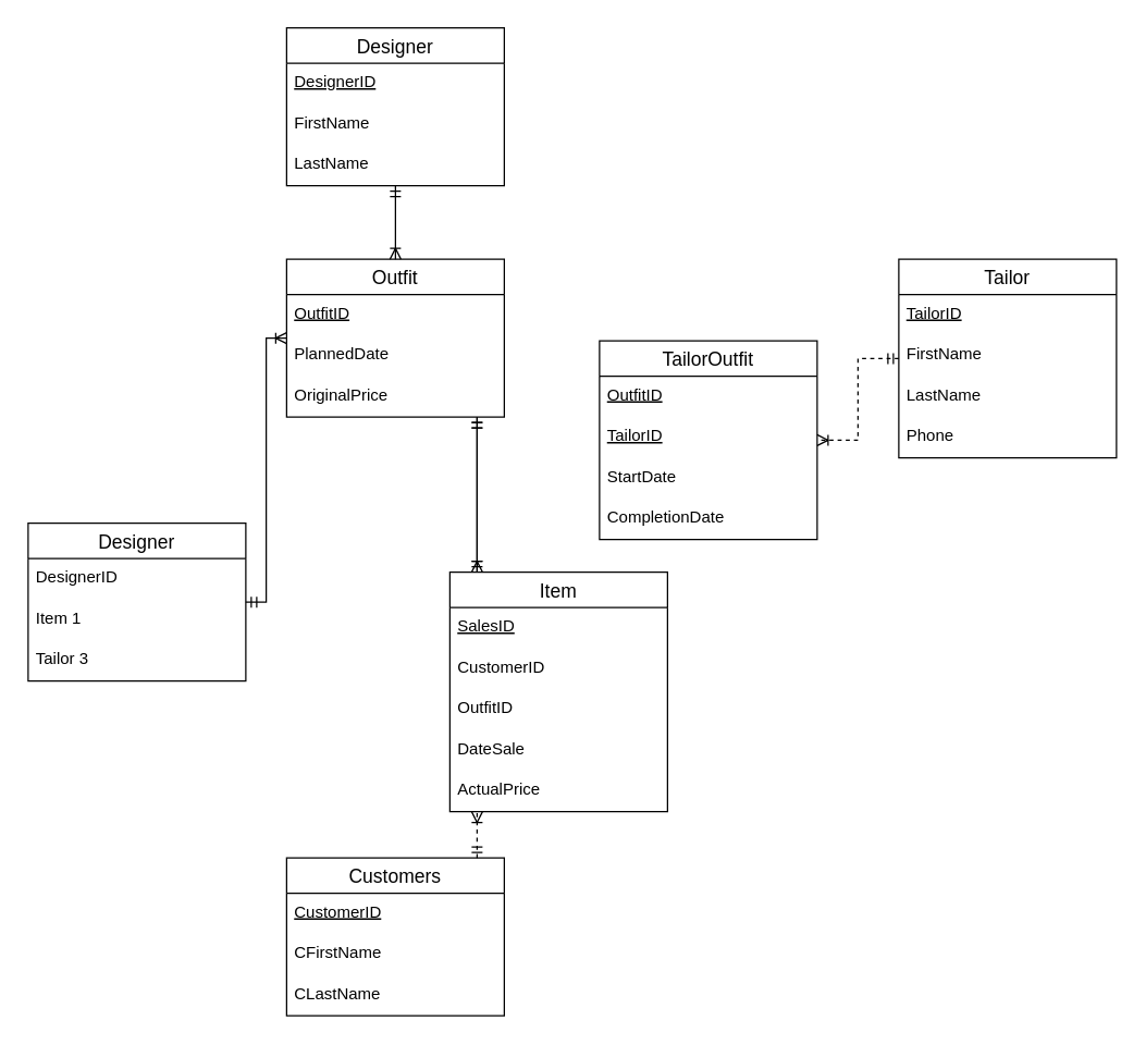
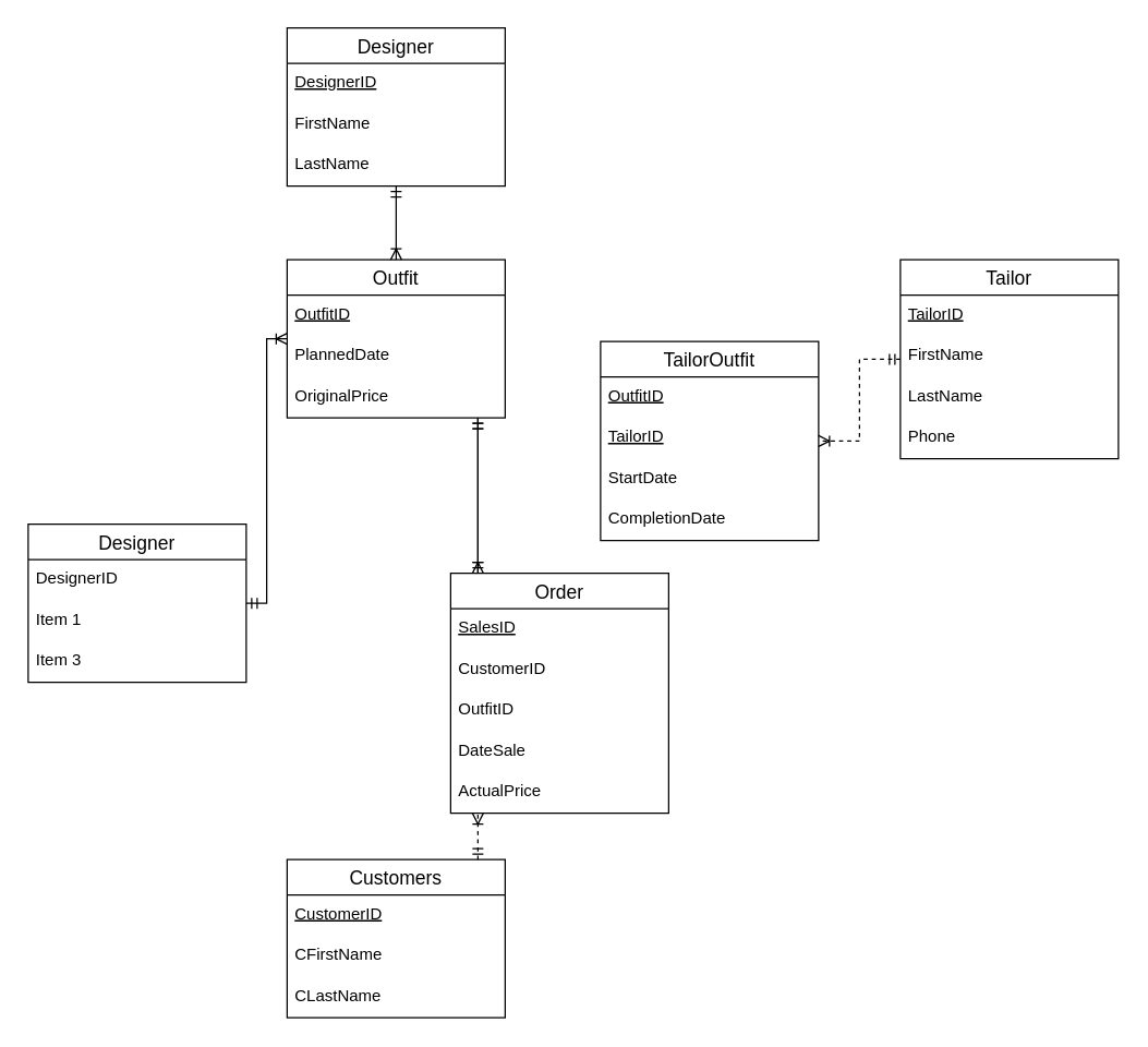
  <mxCell id="0" />
  <mxCell id="1" parent="0" />
  <mxCell id="2" value="Designer" style="swimlane;fontStyle=0;childLayout=stackLayout;horizontal=1;startSize=26;horizontalStack=0;resizeParent=1;resizeParentMax=0;resizeLast=0;collapsible=1;marginBottom=0;align=center;fontSize=14;" vertex="1" parent="1"><mxGeometry x="210" y="20" width="160" height="116" as="geometry" /></mxCell>
  <mxCell id="3" value="DesignerID" style="text;strokeColor=none;fillColor=none;spacingLeft=4;spacingRight=4;overflow=hidden;rotatable=0;points=[[0,0.5],[1,0.5]];portConstraint=eastwest;fontSize=12;fontStyle=4" vertex="1" parent="2"><mxGeometry y="26" width="160" height="30" as="geometry" /></mxCell>
  <mxCell id="4" value="FirstName" style="text;strokeColor=none;fillColor=none;spacingLeft=4;spacingRight=4;overflow=hidden;rotatable=0;points=[[0,0.5],[1,0.5]];portConstraint=eastwest;fontSize=12;" vertex="1" parent="2"><mxGeometry y="56" width="160" height="30" as="geometry" /></mxCell>
  <mxCell id="5" value="LastName" style="text;strokeColor=none;fillColor=none;spacingLeft=4;spacingRight=4;overflow=hidden;rotatable=0;points=[[0,0.5],[1,0.5]];portConstraint=eastwest;fontSize=12;" vertex="1" parent="2"><mxGeometry y="86" width="160" height="30" as="geometry" /></mxCell>
  <mxCell id="6" value="Outfit" style="swimlane;fontStyle=0;childLayout=stackLayout;horizontal=1;startSize=26;horizontalStack=0;resizeParent=1;resizeParentMax=0;resizeLast=0;collapsible=1;marginBottom=0;align=center;fontSize=14;" vertex="1" parent="1"><mxGeometry x="210" y="190" width="160" height="116" as="geometry" /></mxCell>
  <mxCell id="7" value="OutfitID" style="text;strokeColor=none;fillColor=none;spacingLeft=4;spacingRight=4;overflow=hidden;rotatable=0;points=[[0,0.5],[1,0.5]];portConstraint=eastwest;fontSize=12;fontStyle=4" vertex="1" parent="6"><mxGeometry y="26" width="160" height="30" as="geometry" /></mxCell>
  <mxCell id="8" value="PlannedDate" style="text;strokeColor=none;fillColor=none;spacingLeft=4;spacingRight=4;overflow=hidden;rotatable=0;points=[[0,0.5],[1,0.5]];portConstraint=eastwest;fontSize=12;" vertex="1" parent="6"><mxGeometry y="56" width="160" height="30" as="geometry" /></mxCell>
  <mxCell id="9" value="OriginalPrice" style="text;strokeColor=none;fillColor=none;spacingLeft=4;spacingRight=4;overflow=hidden;rotatable=0;points=[[0,0.5],[1,0.5]];portConstraint=eastwest;fontSize=12;" vertex="1" parent="6"><mxGeometry y="86" width="160" height="30" as="geometry" /></mxCell>
  <mxCell id="10" value="" style="edgeStyle=elbowEdgeStyle;fontSize=12;html=1;endArrow=ERoneToMany;startArrow=ERmandOne;rounded=0;" edge="1" parent="1" source="2" target="6"><mxGeometry width="100" height="100" relative="1" as="geometry"><mxPoint x="240" y="210" as="sourcePoint" /><mxPoint x="340" y="110" as="targetPoint" /></mxGeometry></mxCell>
  <mxCell id="11" value="Customers" style="swimlane;fontStyle=0;childLayout=stackLayout;horizontal=1;startSize=26;horizontalStack=0;resizeParent=1;resizeParentMax=0;resizeLast=0;collapsible=1;marginBottom=0;align=center;fontSize=14;" vertex="1" parent="1"><mxGeometry x="210" y="630" width="160" height="116" as="geometry" /></mxCell>
  <mxCell id="12" value="CustomerID" style="text;strokeColor=none;fillColor=none;spacingLeft=4;spacingRight=4;overflow=hidden;rotatable=0;points=[[0,0.5],[1,0.5]];portConstraint=eastwest;fontSize=12;fontStyle=4" vertex="1" parent="11"><mxGeometry y="26" width="160" height="30" as="geometry" /></mxCell>
  <mxCell id="13" value="CFirstName" style="text;strokeColor=none;fillColor=none;spacingLeft=4;spacingRight=4;overflow=hidden;rotatable=0;points=[[0,0.5],[1,0.5]];portConstraint=eastwest;fontSize=12;" vertex="1" parent="11"><mxGeometry y="56" width="160" height="30" as="geometry" /></mxCell>
  <mxCell id="14" value="CLastName" style="text;strokeColor=none;fillColor=none;spacingLeft=4;spacingRight=4;overflow=hidden;rotatable=0;points=[[0,0.5],[1,0.5]];portConstraint=eastwest;fontSize=12;" vertex="1" parent="11"><mxGeometry y="86" width="160" height="30" as="geometry" /></mxCell>
  <mxCell id="15" value="Tailor" style="swimlane;fontStyle=0;childLayout=stackLayout;horizontal=1;startSize=26;horizontalStack=0;resizeParent=1;resizeParentMax=0;resizeLast=0;collapsible=1;marginBottom=0;align=center;fontSize=14;" vertex="1" parent="1"><mxGeometry x="660" y="190" width="160" height="146" as="geometry" /></mxCell>
  <mxCell id="16" value="TailorID" style="text;strokeColor=none;fillColor=none;spacingLeft=4;spacingRight=4;overflow=hidden;rotatable=0;points=[[0,0.5],[1,0.5]];portConstraint=eastwest;fontSize=12;fontStyle=4" vertex="1" parent="15"><mxGeometry y="26" width="160" height="30" as="geometry" /></mxCell>
  <mxCell id="17" value="FirstName" style="text;strokeColor=none;fillColor=none;spacingLeft=4;spacingRight=4;overflow=hidden;rotatable=0;points=[[0,0.5],[1,0.5]];portConstraint=eastwest;fontSize=12;" vertex="1" parent="15"><mxGeometry y="56" width="160" height="30" as="geometry" /></mxCell>
  <mxCell id="18" value="LastName" style="text;strokeColor=none;fillColor=none;spacingLeft=4;spacingRight=4;overflow=hidden;rotatable=0;points=[[0,0.5],[1,0.5]];portConstraint=eastwest;fontSize=12;" vertex="1" parent="15"><mxGeometry y="86" width="160" height="30" as="geometry" /></mxCell>
  <mxCell id="19" value="Phone" style="text;strokeColor=none;fillColor=none;spacingLeft=4;spacingRight=4;overflow=hidden;rotatable=0;points=[[0,0.5],[1,0.5]];portConstraint=eastwest;fontSize=12;" vertex="1" parent="15"><mxGeometry y="116" width="160" height="30" as="geometry" /></mxCell>
  <mxCell id="20" value="TailorOutfit" style="swimlane;fontStyle=0;childLayout=stackLayout;horizontal=1;startSize=26;horizontalStack=0;resizeParent=1;resizeParentMax=0;resizeLast=0;collapsible=1;marginBottom=0;align=center;fontSize=14;" vertex="1" parent="1"><mxGeometry x="440" y="250" width="160" height="146" as="geometry" /></mxCell>
  <mxCell id="21" value="OutfitID" style="text;strokeColor=none;fillColor=none;spacingLeft=4;spacingRight=4;overflow=hidden;rotatable=0;points=[[0,0.5],[1,0.5]];portConstraint=eastwest;fontSize=12;fontStyle=4" vertex="1" parent="20"><mxGeometry y="26" width="160" height="30" as="geometry" /></mxCell>
  <mxCell id="22" value="TailorID" style="text;strokeColor=none;fillColor=none;spacingLeft=4;spacingRight=4;overflow=hidden;rotatable=0;points=[[0,0.5],[1,0.5]];portConstraint=eastwest;fontSize=12;fontStyle=4" vertex="1" parent="20"><mxGeometry y="56" width="160" height="30" as="geometry" /></mxCell>
  <mxCell id="23" value="StartDate" style="text;strokeColor=none;fillColor=none;spacingLeft=4;spacingRight=4;overflow=hidden;rotatable=0;points=[[0,0.5],[1,0.5]];portConstraint=eastwest;fontSize=12;" vertex="1" parent="20"><mxGeometry y="86" width="160" height="30" as="geometry" /></mxCell>
  <mxCell id="24" value="CompletionDate" style="text;strokeColor=none;fillColor=none;spacingLeft=4;spacingRight=4;overflow=hidden;rotatable=0;points=[[0,0.5],[1,0.5]];portConstraint=eastwest;fontSize=12;" vertex="1" parent="20"><mxGeometry y="116" width="160" height="30" as="geometry" /></mxCell>
  <mxCell id="25" value="" style="edgeStyle=elbowEdgeStyle;fontSize=12;html=1;endArrow=ERoneToMany;startArrow=ERmandOne;rounded=0;dashed=1;" edge="1" parent="1" source="15" target="20"><mxGeometry width="100" height="100" relative="1" as="geometry"><mxPoint x="420" y="450" as="sourcePoint" /><mxPoint x="520" y="350" as="targetPoint" /></mxGeometry></mxCell>
- <mxCell id="26" value="Item" style="swimlane;fontStyle=0;childLayout=stackLayout;horizontal=1;startSize=26;horizontalStack=0;resizeParent=1;resizeParentMax=0;resizeLast=0;collapsible=1;marginBottom=0;align=center;fontSize=14;" vertex="1" parent="1"><mxGeometry x="330" y="420" width="160" height="176" as="geometry" /></mxCell>
+ <mxCell id="26" value="Order" style="swimlane;fontStyle=0;childLayout=stackLayout;horizontal=1;startSize=26;horizontalStack=0;resizeParent=1;resizeParentMax=0;resizeLast=0;collapsible=1;marginBottom=0;align=center;fontSize=14;" vertex="1" parent="1"><mxGeometry x="330" y="420" width="160" height="176" as="geometry" /></mxCell>
  <mxCell id="27" value="SalesID" style="text;strokeColor=none;fillColor=none;spacingLeft=4;spacingRight=4;overflow=hidden;rotatable=0;points=[[0,0.5],[1,0.5]];portConstraint=eastwest;fontSize=12;fontStyle=4" vertex="1" parent="26"><mxGeometry y="26" width="160" height="30" as="geometry" /></mxCell>
  <mxCell id="28" value="CustomerID" style="text;strokeColor=none;fillColor=none;spacingLeft=4;spacingRight=4;overflow=hidden;rotatable=0;points=[[0,0.5],[1,0.5]];portConstraint=eastwest;fontSize=12;fontStyle=0" vertex="1" parent="26"><mxGeometry y="56" width="160" height="30" as="geometry" /></mxCell>
  <mxCell id="29" value="OutfitID" style="text;strokeColor=none;fillColor=none;spacingLeft=4;spacingRight=4;overflow=hidden;rotatable=0;points=[[0,0.5],[1,0.5]];portConstraint=eastwest;fontSize=12;fontStyle=0" vertex="1" parent="26"><mxGeometry y="86" width="160" height="30" as="geometry" /></mxCell>
  <mxCell id="30" value="DateSale" style="text;strokeColor=none;fillColor=none;spacingLeft=4;spacingRight=4;overflow=hidden;rotatable=0;points=[[0,0.5],[1,0.5]];portConstraint=eastwest;fontSize=12;" vertex="1" parent="26"><mxGeometry y="116" width="160" height="30" as="geometry" /></mxCell>
  <mxCell id="31" value="ActualPrice" style="text;strokeColor=none;fillColor=none;spacingLeft=4;spacingRight=4;overflow=hidden;rotatable=0;points=[[0,0.5],[1,0.5]];portConstraint=eastwest;fontSize=12;" vertex="1" parent="26"><mxGeometry y="146" width="160" height="30" as="geometry" /></mxCell>
  <mxCell id="32" value="" style="edgeStyle=elbowEdgeStyle;fontSize=12;html=1;endArrow=ERoneToMany;startArrow=ERmandOne;rounded=0;dashed=1;" edge="1" parent="1" source="11" target="26"><mxGeometry width="100" height="100" relative="1" as="geometry"><mxPoint x="420" y="450" as="sourcePoint" /><mxPoint x="520" y="350" as="targetPoint" /></mxGeometry></mxCell>
  <mxCell id="33" value="" style="edgeStyle=elbowEdgeStyle;fontSize=12;html=1;endArrow=ERmandOne;startArrow=ERmandOne;rounded=0;" edge="1" parent="1" source="26" target="6"><mxGeometry width="100" height="100" relative="1" as="geometry"><mxPoint x="420" y="450" as="sourcePoint" /><mxPoint x="520" y="350" as="targetPoint" /></mxGeometry></mxCell>
  <mxCell id="34" value="" style="edgeStyle=elbowEdgeStyle;fontSize=12;html=1;endArrow=ERoneToMany;startArrow=ERmandOne;rounded=0;" edge="1" parent="1" source="6" target="26"><mxGeometry width="100" height="100" relative="1" as="geometry"><mxPoint x="420" y="450" as="sourcePoint" /><mxPoint x="520" y="350" as="targetPoint" /></mxGeometry></mxCell>
  <mxCell id="35" value="Designer" style="swimlane;fontStyle=0;childLayout=stackLayout;horizontal=1;startSize=26;horizontalStack=0;resizeParent=1;resizeParentMax=0;resizeLast=0;collapsible=1;marginBottom=0;align=center;fontSize=14;" vertex="1" parent="1"><mxGeometry x="20" y="384" width="160" height="116" as="geometry" /></mxCell>
  <mxCell id="36" value="DesignerID" style="text;strokeColor=none;fillColor=none;spacingLeft=4;spacingRight=4;overflow=hidden;rotatable=0;points=[[0,0.5],[1,0.5]];portConstraint=eastwest;fontSize=12;" vertex="1" parent="35"><mxGeometry y="26" width="160" height="30" as="geometry" /></mxCell>
  <mxCell id="37" value="Item 1" style="text;strokeColor=none;fillColor=none;spacingLeft=4;spacingRight=4;overflow=hidden;rotatable=0;points=[[0,0.5],[1,0.5]];portConstraint=eastwest;fontSize=12;" vertex="1" parent="35"><mxGeometry y="56" width="160" height="30" as="geometry" /></mxCell>
- <mxCell id="38" value="Tailor 3" style="text;strokeColor=none;fillColor=none;spacingLeft=4;spacingRight=4;overflow=hidden;rotatable=0;points=[[0,0.5],[1,0.5]];portConstraint=eastwest;fontSize=12;" vertex="1" parent="35"><mxGeometry y="86" width="160" height="30" as="geometry" /></mxCell>
+ <mxCell id="38" value="Item 3" style="text;strokeColor=none;fillColor=none;spacingLeft=4;spacingRight=4;overflow=hidden;rotatable=0;points=[[0,0.5],[1,0.5]];portConstraint=eastwest;fontSize=12;" vertex="1" parent="35"><mxGeometry y="86" width="160" height="30" as="geometry" /></mxCell>
  <mxCell id="39" value="" style="edgeStyle=elbowEdgeStyle;fontSize=12;html=1;endArrow=ERoneToMany;startArrow=ERmandOne;rounded=0;" edge="1" parent="1" source="35" target="6"><mxGeometry width="100" height="100" relative="1" as="geometry"><mxPoint x="260" y="450" as="sourcePoint" /><mxPoint x="360" y="350" as="targetPoint" /></mxGeometry></mxCell>
